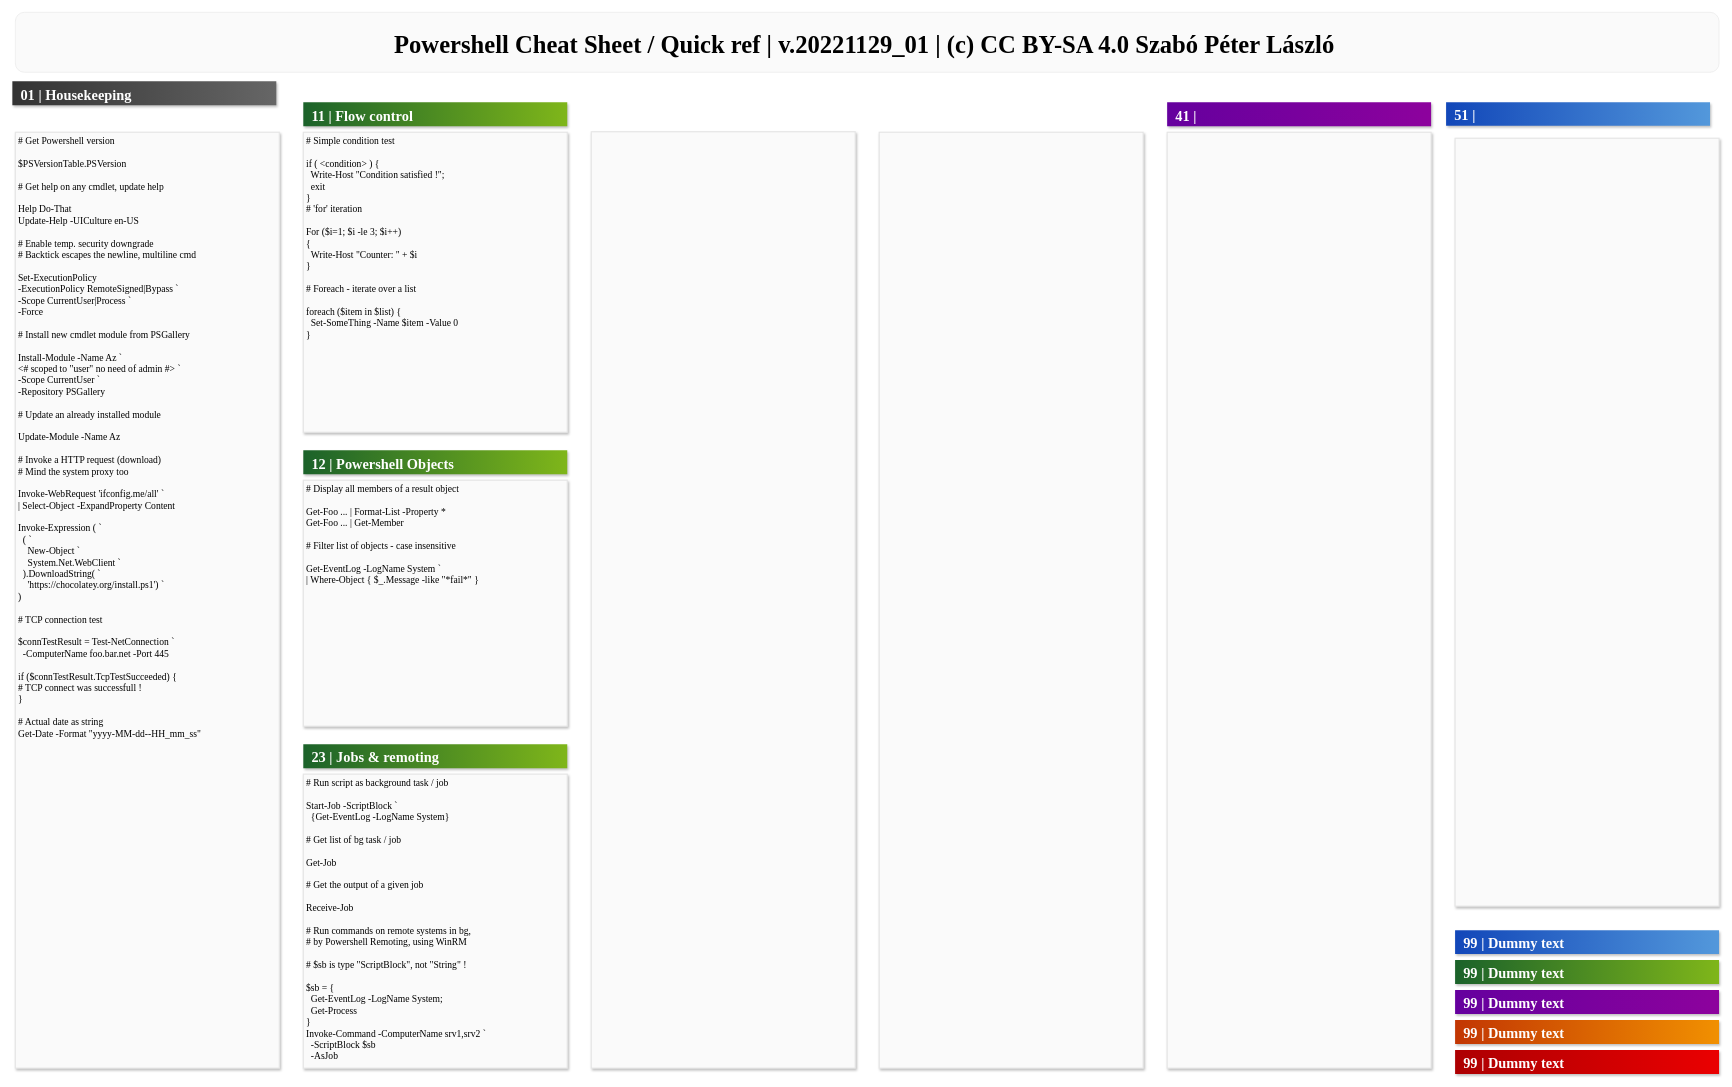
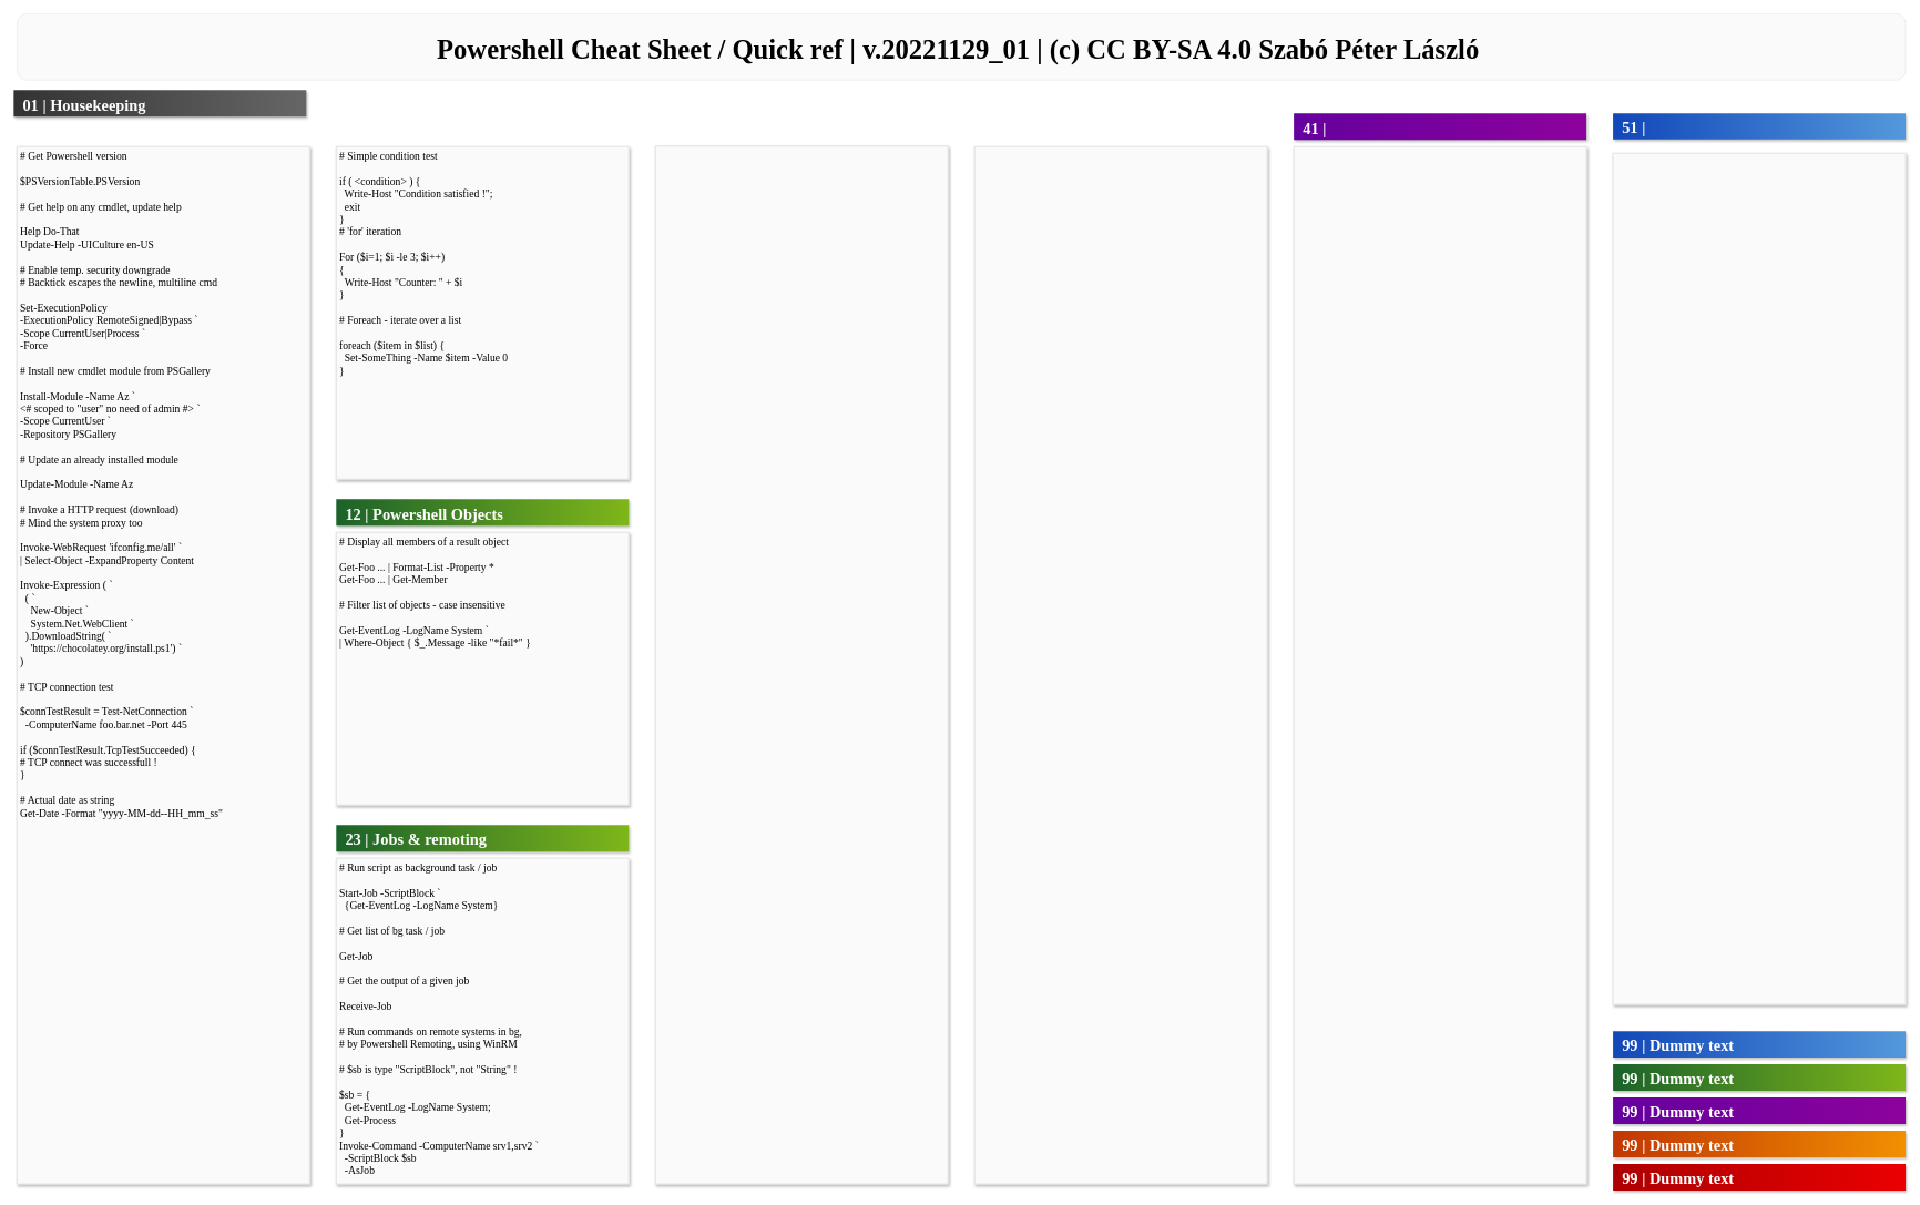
  <mxCell id="0" style=";html=1;" />
  <mxCell id="1" style=";html=1;" parent="0" />
  <mxCell id="2" value="&lt;font style=&quot;font-size: 41px&quot;&gt;Powershell Cheat Sheet / Quick ref | v.20221129_01 | (c) CC BY-SA 4.0 Szabó Péter László&amp;nbsp;&lt;/font&gt;" style="html=1;rounded=1;shadow=0;dashed=0;strokeWidth=1;fillColor=#FAFAFA;fontFamily=Verdana;fontSize=41;strokeColor=#E6E6E6;verticalAlign=middle;spacingTop=10;fontColor=#000000;labelBackgroundColor=none;fontStyle=1;gradientDirection=south;glass=0;" parent="1" vertex="1"><mxGeometry x="25" y="20" width="2840" height="100" as="geometry" /></mxCell>
  <mxCell id="3" value="  99 | Dummy text" style="shadow=1;dashed=0;align=left;verticalAlign=middle;shape=mxgraph.arrows2.arrow;dy=0;dx=0;notch=0;rounded=0;strokeColor=none;strokeWidth=1;fillColor=#5398DB;fontFamily=Verdana;fontSize=24;fontColor=#FFFFFF;gradientDirection=west;labelBorderColor=none;gradientColor=#1247B9;fontStyle=1" parent="1" vertex="1"><mxGeometry x="2425" y="1550" width="440" height="40" as="geometry" /></mxCell>
  <mxCell id="4" value="  99 | Dummy text" style="shadow=1;dashed=0;align=left;verticalAlign=middle;shape=mxgraph.arrows2.arrow;dy=0;dx=0;notch=0;rounded=0;strokeColor=none;strokeWidth=1;fillColor=#F19001;fontFamily=Verdana;fontSize=24;fontColor=#FFFFFF;gradientDirection=west;labelBorderColor=none;gradientColor=#C23603;fontStyle=1" parent="1" vertex="1"><mxGeometry x="2425" y="1700" width="440" height="40" as="geometry" /></mxCell>
  <mxCell id="5" value="  99 | Dummy text" style="shadow=1;dashed=0;align=left;verticalAlign=middle;shape=mxgraph.arrows2.arrow;dy=0;dx=0;notch=0;rounded=0;strokeColor=none;strokeWidth=1;fillColor=#7FB61A;fontFamily=Verdana;fontSize=24;fontColor=#FFFFFF;gradientColor=#1B622A;gradientDirection=west;labelBorderColor=none;fontStyle=1" parent="1" vertex="1"><mxGeometry x="2425" y="1600" width="440" height="40" as="geometry" /></mxCell>
  <mxCell id="6" value="  99 | Dummy text" style="shadow=1;dashed=0;align=left;verticalAlign=middle;shape=mxgraph.arrows2.arrow;dy=0;dx=0;notch=0;rounded=0;strokeColor=none;strokeWidth=1;fillColor=#EA0001;fontFamily=Verdana;fontSize=24;fontColor=#FFFFFF;gradientDirection=west;labelBorderColor=none;gradientColor=#AD0002;fontStyle=1" parent="1" vertex="1"><mxGeometry x="2425" y="1750" width="440" height="40" as="geometry" /></mxCell>
  <mxCell id="7" value="  99 | Dummy text" style="shadow=1;dashed=0;align=left;verticalAlign=middle;shape=mxgraph.arrows2.arrow;dy=0;dx=0;notch=0;rounded=0;strokeColor=none;strokeWidth=1;fillColor=#8D029D;fontFamily=Verdana;fontSize=24;fontColor=#FFFFFF;gradientDirection=west;labelBorderColor=none;gradientColor=#65009E;fontStyle=1" parent="1" vertex="1"><mxGeometry x="2425" y="1650" width="440" height="40" as="geometry" /></mxCell>
  <mxCell id="8" value="# Simple condition test&#10;&#10;if ( &lt;condition&gt; ) {&#10;  Write-Host &quot;Condition satisfied !&quot;;&#10;  exit&#10;}&#10;# 'for' iteration&#10;&#10;For ($i=1; $i -le 3; $i++)&#10;{&#10;  Write-Host &quot;Counter: &quot; + $i &#10;}&#10;&#10;# Foreach - iterate over a list&#10;&#10;foreach ($item in $list) { &#10;  Set-SomeThing -Name $item -Value 0&#10;}" style="rounded=0;shadow=1;glass=0;labelBackgroundColor=none;sketch=0;fontFamily=Roboto Mono;fontSize=16;fontColor=default;strokeColor=#E6E6E6;fillColor=#FAFAFA;gradientColor=none;gradientDirection=west;align=left;verticalAlign=top;spacing=0;spacingTop=0;spacingLeft=5;labelPosition=center;verticalLabelPosition=middle;fontStyle=0;strokeWidth=2;fontSource=https%3A%2F%2Ffonts.googleapis.com%2Fcss%3Ffamily%3DRoboto%2BMono;" parent="1" vertex="1"><mxGeometry x="505" y="220" width="440" height="500" as="geometry" /></mxCell>
  <mxCell id="9" value="" style="group" parent="1" vertex="1" connectable="0"><mxGeometry x="985" y="1360" width="440" height="390" as="geometry" /></mxCell>
  <mxCell id="10" value="" style="edgeStyle=orthogonalEdgeStyle;rounded=0;orthogonalLoop=1;jettySize=auto;html=1;" edge="1" parent="9"><mxGeometry relative="1" as="geometry"><mxPoint x="220.143" y="50" as="targetPoint" /></mxGeometry></mxCell>
  <mxCell id="11" value="" style="edgeStyle=orthogonalEdgeStyle;rounded=0;orthogonalLoop=1;jettySize=auto;html=1;" edge="1" parent="9"><mxGeometry relative="1" as="geometry"><mxPoint x="220.143" y="50" as="sourcePoint" /></mxGeometry></mxCell>
  <mxCell id="12" value="  01 | Housekeeping" style="shadow=1;dashed=0;align=left;verticalAlign=middle;shape=mxgraph.arrows2.arrow;dy=0;dx=0;notch=0;rounded=0;strokeColor=none;strokeWidth=1;fillColor=#666666;fontFamily=Verdana;fontSize=24;fontColor=#FFFFFF;gradientDirection=west;spacingLeft=0;labelBorderColor=none;sketch=0;fontStyle=1;gradientColor=#333333;" parent="1" vertex="1"><mxGeometry x="20" y="135" width="440" height="40" as="geometry" /></mxCell>
  <mxCell id="13" value="# Get Powershell version&#10;&#10;$PSVersionTable.PSVersion&#10;&#10;# Get help on any cmdlet, update help&#10;&#10;Help Do-That&#10;Update-Help -UICulture en-US&#10;&#10;# Enable temp. security downgrade&#10;# Backtick escapes the newline, multiline cmd&#10;&#10;Set-ExecutionPolicy&#10;-ExecutionPolicy RemoteSigned|Bypass `&#10;-Scope CurrentUser|Process `&#10;-Force&#10;&#10;# Install new cmdlet module from PSGallery&#10;&#10;Install-Module -Name Az `&#10;&lt;# scoped to &quot;user&quot; no need of admin #&gt; `&#10;-Scope CurrentUser `&#10;-Repository PSGallery&#10;&#10;# Update an already installed module&#10;&#10;Update-Module -Name Az&#10;&#10;# Invoke a HTTP request (download)&#10;# Mind the system proxy too&#10;&#10;Invoke-WebRequest 'ifconfig.me/all' `&#10;| Select-Object -ExpandProperty Content&#10;&#10;Invoke-Expression ( `&#10;  ( `&#10;    New-Object `&#10;    System.Net.WebClient `&#10;  ).DownloadString( `&#10;    'https://chocolatey.org/install.ps1') `&#10;)&#10;&#10;# TCP connection test&#10;&#10;$connTestResult = Test-NetConnection `&#10;  -ComputerName foo.bar.net -Port 445&#10;&#10;if ($connTestResult.TcpTestSucceeded) {&#10;&#09;# TCP connect was successfull !&#10;}&#10;&#10;# Actual date as string&#10;Get-Date -Format &quot;yyyy-MM-dd--HH_mm_ss&quot;" style="rounded=0;shadow=1;glass=0;labelBackgroundColor=none;sketch=0;fontFamily=Roboto Mono;fontSize=16;fontColor=default;strokeColor=#E6E6E6;fillColor=#FAFAFA;gradientColor=none;gradientDirection=west;align=left;verticalAlign=top;spacing=0;spacingTop=0;spacingLeft=5;labelPosition=center;verticalLabelPosition=middle;fontStyle=0;strokeWidth=2;fontSource=https%3A%2F%2Ffonts.googleapis.com%2Fcss%3Ffamily%3DRoboto%2BMono;" parent="1" vertex="1"><mxGeometry x="25" y="220" width="440" height="1560" as="geometry" /></mxCell>
- <mxCell id="14" value="  11 | Flow control" style="shadow=1;dashed=0;align=left;verticalAlign=middle;shape=mxgraph.arrows2.arrow;dy=0;dx=0;notch=0;rounded=0;strokeColor=none;strokeWidth=1;fillColor=#7FB61A;fontFamily=Verdana;fontSize=24;fontColor=#FFFFFF;gradientColor=#1B622A;gradientDirection=west;labelBorderColor=none;fontStyle=1" vertex="1" parent="1"><mxGeometry x="505" y="170" width="440" height="40" as="geometry" /></mxCell>
  <mxCell id="15" value="# Display all members of a result object&#10;&#10;Get-Foo ... | Format-List -Property *&#10;Get-Foo ... | Get-Member&#10;&#10;# Filter list of objects - case insensitive&#10;&#10;Get-EventLog -LogName System `&#10;| Where-Object { $_.Message -like &quot;*fail*&quot; }" style="rounded=0;shadow=1;glass=0;labelBackgroundColor=none;sketch=0;fontFamily=Roboto Mono;fontSize=16;fontColor=default;strokeColor=#E6E6E6;fillColor=#FAFAFA;gradientColor=none;gradientDirection=west;align=left;verticalAlign=top;spacing=0;spacingTop=0;spacingLeft=5;labelPosition=center;verticalLabelPosition=middle;fontStyle=0;strokeWidth=2;fontSource=https%3A%2F%2Ffonts.googleapis.com%2Fcss%3Ffamily%3DRoboto%2BMono;" vertex="1" parent="1"><mxGeometry x="505" y="800" width="440" height="410" as="geometry" /></mxCell>
  <mxCell id="16" value="  12 | Powershell Objects" style="shadow=1;dashed=0;align=left;verticalAlign=middle;shape=mxgraph.arrows2.arrow;dy=0;dx=0;notch=0;rounded=0;strokeColor=none;strokeWidth=1;fillColor=#7FB61A;fontFamily=Verdana;fontSize=24;fontColor=#FFFFFF;gradientColor=#1B622A;gradientDirection=west;labelBorderColor=none;fontStyle=1" vertex="1" parent="1"><mxGeometry x="505" y="750" width="440" height="40" as="geometry" /></mxCell>
- <mxCell id="17" value="  51 | " style="shadow=1;dashed=0;align=left;verticalAlign=middle;shape=mxgraph.arrows2.arrow;dy=0;dx=0;notch=0;rounded=0;strokeColor=none;strokeWidth=1;fillColor=#5398DB;fontFamily=Verdana;fontSize=24;fontColor=#FFFFFF;gradientDirection=west;labelBorderColor=none;gradientColor=#1247B9;fontStyle=1" parent="1" vertex="1"><mxGeometry x="2410" y="170" width="440" height="39.328" as="geometry" /></mxCell>
+ <mxCell id="17" value="  51 | " style="shadow=1;dashed=0;align=left;verticalAlign=middle;shape=mxgraph.arrows2.arrow;dy=0;dx=0;notch=0;rounded=0;strokeColor=none;strokeWidth=1;fillColor=#5398DB;fontFamily=Verdana;fontSize=24;fontColor=#FFFFFF;gradientDirection=west;labelBorderColor=none;gradientColor=#1247B9;fontStyle=1" parent="1" vertex="1"><mxGeometry x="2425" y="170" width="440" height="39.328" as="geometry" /></mxCell>
  <mxCell id="18" value="" style="rounded=0;shadow=1;glass=0;labelBackgroundColor=none;sketch=0;fontFamily=Roboto Mono;fontSize=16;fontColor=default;strokeColor=#E6E6E6;fillColor=#FAFAFA;gradientColor=none;gradientDirection=west;align=left;verticalAlign=top;spacing=0;spacingTop=0;spacingLeft=5;labelPosition=center;verticalLabelPosition=middle;fontStyle=0;strokeWidth=2;fontSource=https%3A%2F%2Ffonts.googleapis.com%2Fcss%3Ffamily%3DRoboto%2BMono;" parent="1" vertex="1"><mxGeometry x="985" y="219.16" width="440" height="1560.84" as="geometry" /></mxCell>
  <mxCell id="19" value="" style="rounded=0;shadow=1;glass=0;labelBackgroundColor=none;sketch=0;fontFamily=Roboto Mono;fontSize=16;fontColor=default;strokeColor=#E6E6E6;fillColor=#FAFAFA;gradientColor=none;gradientDirection=west;align=left;verticalAlign=top;spacing=0;spacingTop=0;spacingLeft=5;labelPosition=center;verticalLabelPosition=middle;fontStyle=0;strokeWidth=2;fontSource=https%3A%2F%2Ffonts.googleapis.com%2Fcss%3Ffamily%3DRoboto%2BMono;" parent="1" vertex="1"><mxGeometry x="1465" y="220" width="440" height="1560" as="geometry" /></mxCell>
  <mxCell id="20" value="" style="rounded=0;shadow=1;glass=0;labelBackgroundColor=none;sketch=0;fontFamily=Roboto Mono;fontSize=16;fontColor=default;strokeColor=#E6E6E6;fillColor=#FAFAFA;gradientColor=none;gradientDirection=west;align=left;verticalAlign=top;spacing=0;spacingTop=0;spacingLeft=5;labelPosition=center;verticalLabelPosition=middle;fontStyle=0;strokeWidth=2;fontSource=https%3A%2F%2Ffonts.googleapis.com%2Fcss%3Ffamily%3DRoboto%2BMono;" parent="1" vertex="1"><mxGeometry x="1945" y="220" width="440" height="1560" as="geometry" /></mxCell>
  <mxCell id="21" value="  41 | " style="shadow=1;dashed=0;align=left;verticalAlign=middle;shape=mxgraph.arrows2.arrow;dy=0;dx=0;notch=0;rounded=0;strokeColor=none;strokeWidth=1;fillColor=#8D029D;fontFamily=Verdana;fontSize=24;fontColor=#FFFFFF;gradientDirection=west;labelBorderColor=none;fontStyle=1;gradientColor=#65009E;" parent="1" vertex="1"><mxGeometry x="1945" y="170" width="440" height="40" as="geometry" /></mxCell>
  <mxCell id="22" value="" style="rounded=0;shadow=1;glass=0;labelBackgroundColor=none;sketch=0;fontFamily=Roboto Mono;fontSize=16;fontColor=default;strokeColor=#E6E6E6;fillColor=#FAFAFA;gradientColor=none;gradientDirection=west;align=left;verticalAlign=top;spacing=0;spacingTop=0;spacingLeft=5;labelPosition=center;verticalLabelPosition=middle;fontStyle=0;strokeWidth=2;fontSource=https%3A%2F%2Ffonts.googleapis.com%2Fcss%3Ffamily%3DRoboto%2BMono;" vertex="1" parent="1"><mxGeometry x="2425" y="230" width="440" height="1280" as="geometry" /></mxCell>
  <mxCell id="23" value="# Run script as background task / job&#10;&#10;Start-Job -ScriptBlock `&#10;  {Get-EventLog -LogName System}&#10;&#10;# Get list of bg task / job&#10;&#10;Get-Job&#10;&#10;# Get the output of a given job&#10;&#10;Receive-Job&#10;&#10;# Run commands on remote systems in bg,&#10;# by Powershell Remoting, using WinRM&#10;&#10;# $sb is type &quot;ScriptBlock&quot;, not &quot;String&quot; !&#10; &#10;$sb = {&#10;  Get-EventLog -LogName System;&#10;  Get-Process&#10;}&#10;Invoke-Command -ComputerName srv1,srv2 `&#10;  -ScriptBlock $sb&#10;  -AsJob" style="rounded=0;shadow=1;glass=0;labelBackgroundColor=none;sketch=0;fontFamily=Roboto Mono;fontSize=16;fontColor=default;strokeColor=#E6E6E6;fillColor=#FAFAFA;gradientColor=none;gradientDirection=west;align=left;verticalAlign=top;spacing=0;spacingTop=0;spacingLeft=5;labelPosition=center;verticalLabelPosition=middle;fontStyle=0;strokeWidth=2;fontSource=https%3A%2F%2Ffonts.googleapis.com%2Fcss%3Ffamily%3DRoboto%2BMono;" vertex="1" parent="1"><mxGeometry x="505" y="1290" width="440" height="490" as="geometry" /></mxCell>
  <mxCell id="24" value="  23 | Jobs &amp; remoting" style="shadow=1;dashed=0;align=left;verticalAlign=middle;shape=mxgraph.arrows2.arrow;dy=0;dx=0;notch=0;rounded=0;strokeColor=none;strokeWidth=1;fillColor=#7FB61A;fontFamily=Verdana;fontSize=24;fontColor=#FFFFFF;gradientColor=#1B622A;gradientDirection=west;labelBorderColor=none;fontStyle=1" vertex="1" parent="1"><mxGeometry x="505" y="1240" width="440" height="40" as="geometry" /></mxCell>
